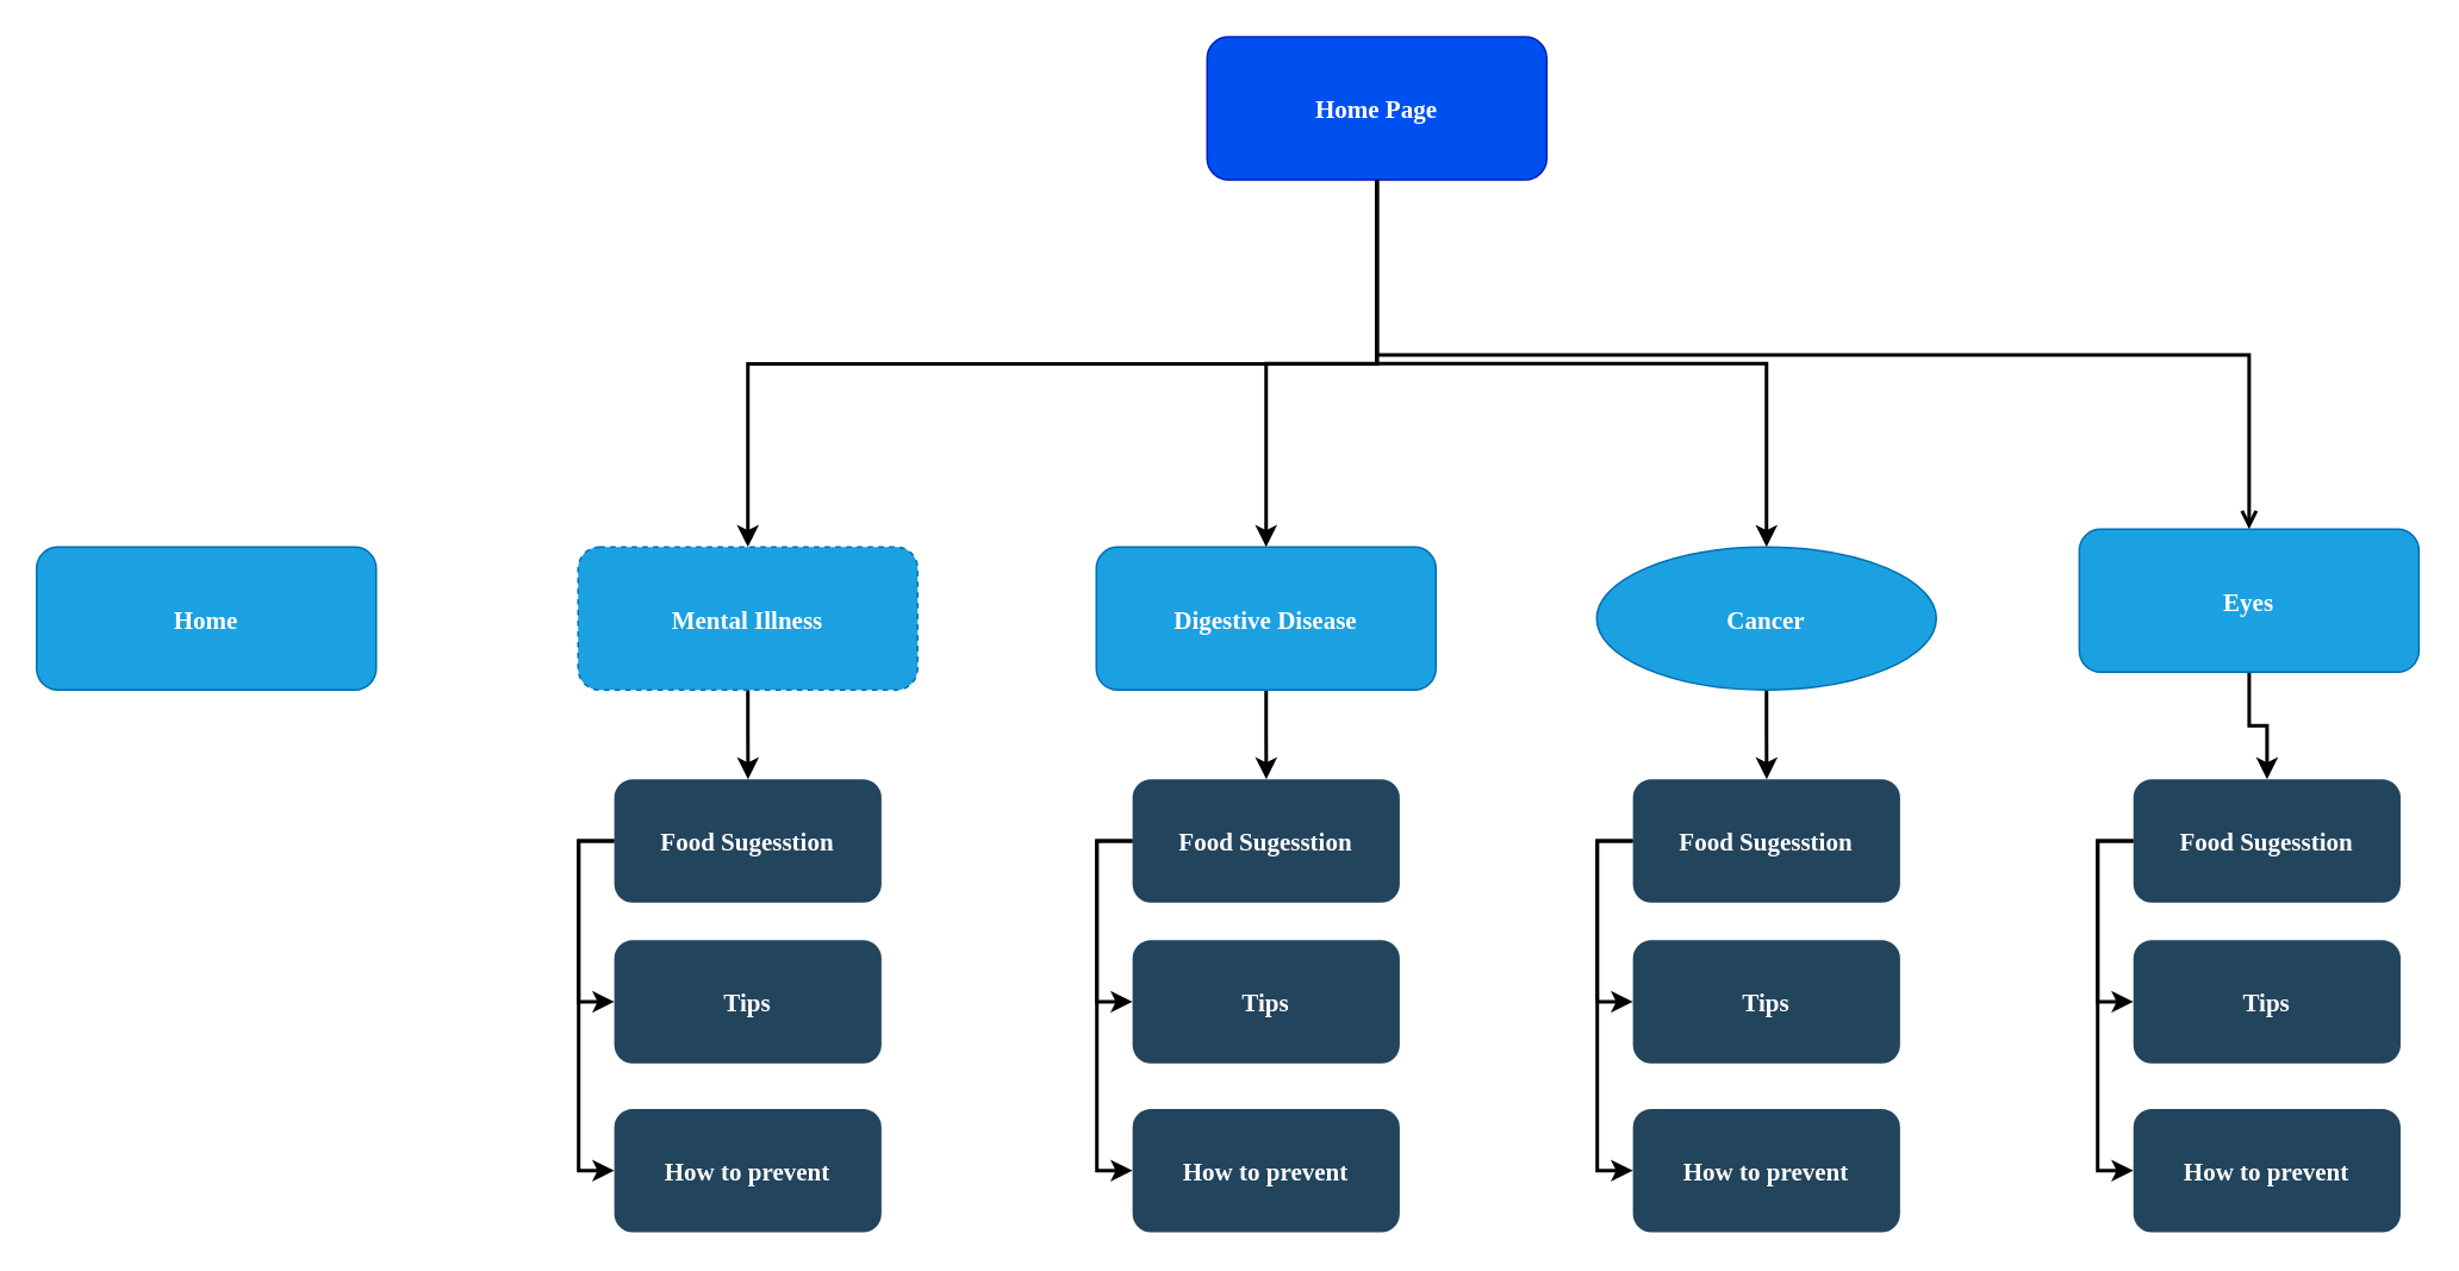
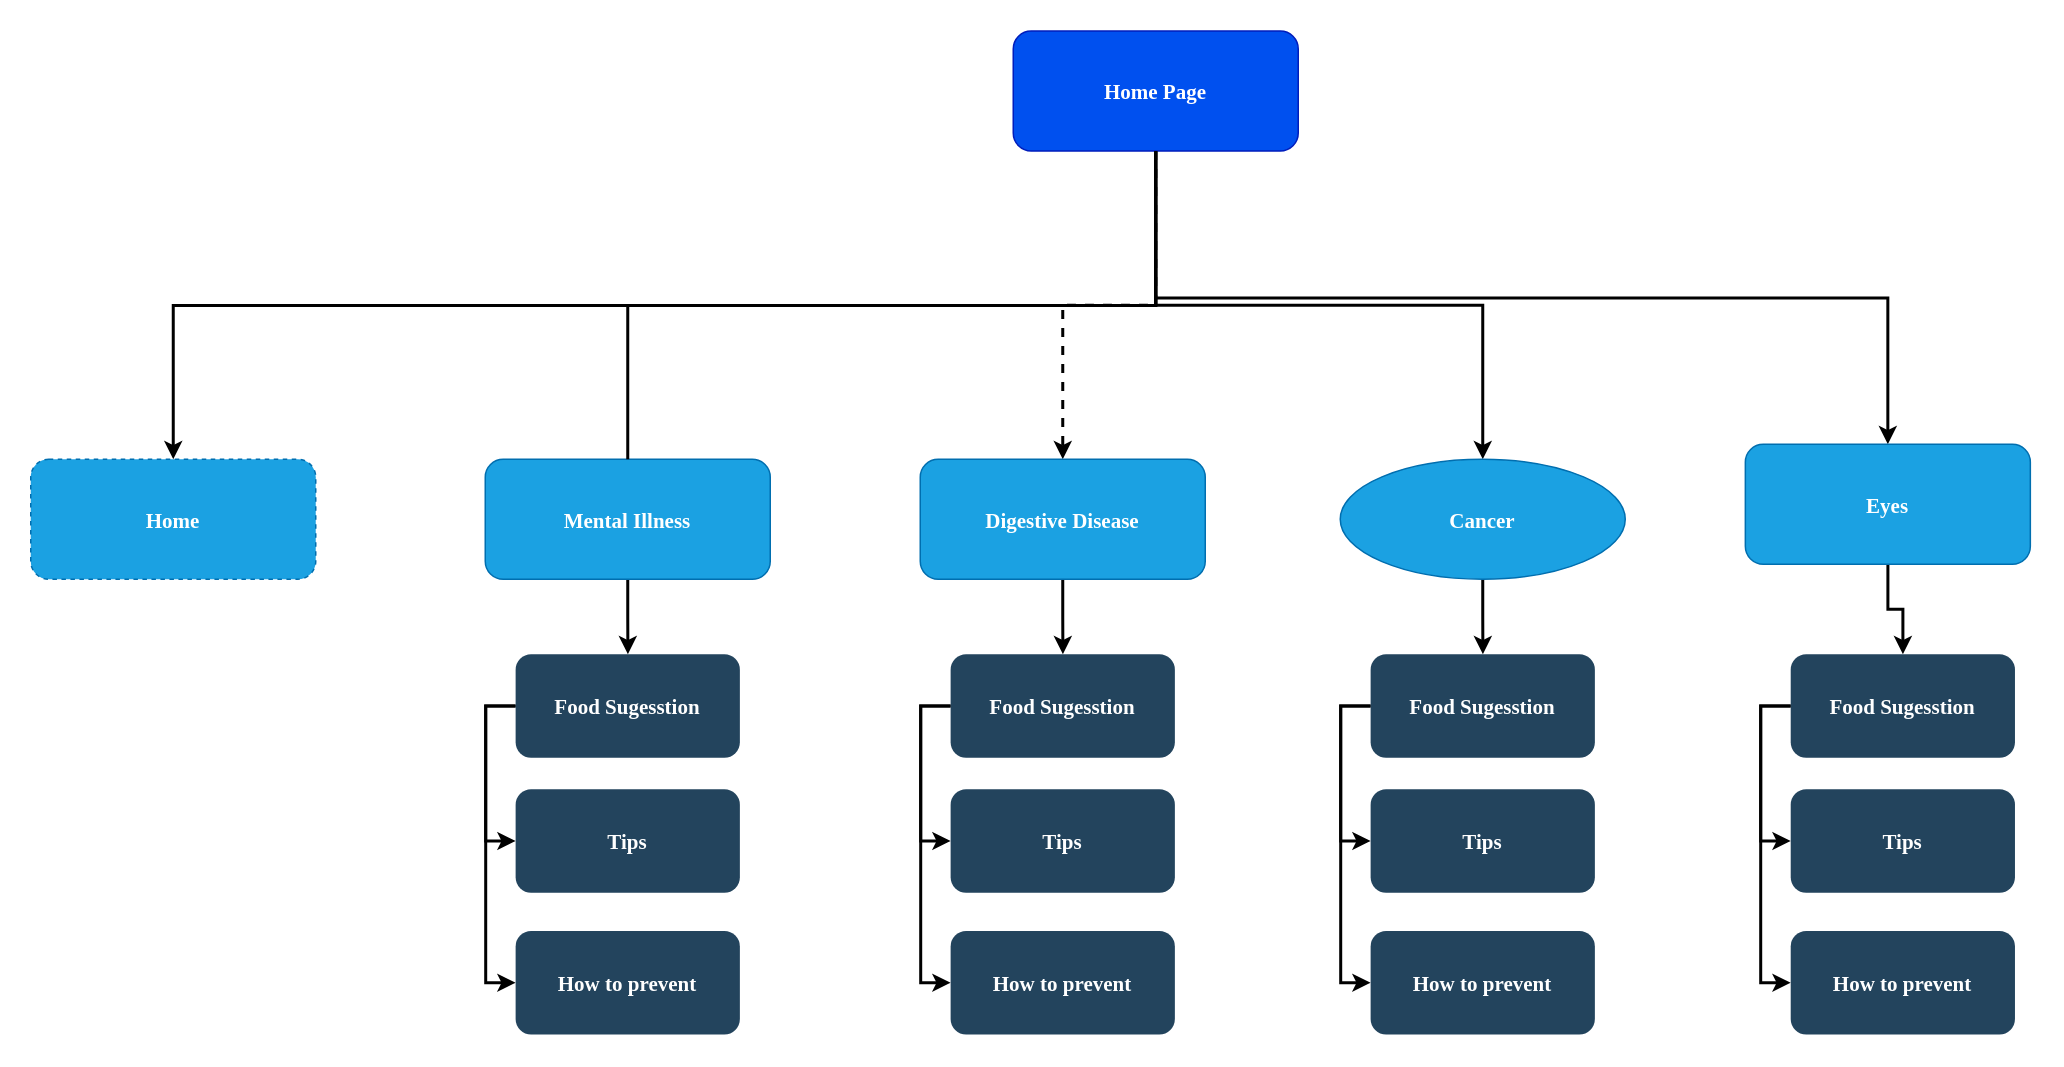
  <mxCell id="0" />
  <mxCell id="1" parent="0" />
- <mxCell id="2" style="edgeStyle=orthogonalEdgeStyle;rounded=0;orthogonalLoop=1;jettySize=auto;html=1;exitX=0.5;exitY=1;exitDx=0;exitDy=0;entryX=0.5;entryY=0;entryDx=0;entryDy=0;strokeWidth=2;" edge="1" parent="1" source="4" target="17"><mxGeometry relative="1" as="geometry" /></mxCell>
+ <mxCell id="2" style="edgeStyle=orthogonalEdgeStyle;rounded=0;orthogonalLoop=1;jettySize=auto;html=1;exitX=0.5;exitY=1;exitDx=0;exitDy=0;entryX=0.5;entryY=0;entryDx=0;entryDy=0;strokeWidth=2;dashed=1;" edge="1" parent="1" source="4" target="17"><mxGeometry relative="1" as="geometry" /></mxCell>
  <mxCell id="3" style="edgeStyle=orthogonalEdgeStyle;rounded=0;orthogonalLoop=1;jettySize=auto;html=1;exitX=0.5;exitY=1;exitDx=0;exitDy=0;entryX=0.5;entryY=0;entryDx=0;entryDy=0;strokeWidth=2;" edge="1" parent="1" source="4" target="24"><mxGeometry relative="1" as="geometry" /></mxCell>
  <mxCell id="4" value="Home Page" style="rounded=1;fillColor=#0050ef;strokeColor=#001DBC;fontStyle=1;fontFamily=Tahoma;fontSize=14;glass=0;fontColor=#ffffff;" parent="1" vertex="1"><mxGeometry x="675" y="20" width="190" height="80" as="geometry" /></mxCell>
- <mxCell id="5" value="" style="edgeStyle=elbowEdgeStyle;elbow=vertical;strokeWidth=2;rounded=0;entryX=0.5;entryY=0;entryDx=0;entryDy=0;endArrow=open;" parent="1" source="4" target="31" edge="1"><mxGeometry x="337" y="215.5" width="100" height="100" as="geometry"><mxPoint x="250" y="285.5" as="sourcePoint" /><mxPoint x="1370" y="305.5" as="targetPoint" /></mxGeometry></mxCell>
+ <mxCell id="5" value="" style="edgeStyle=elbowEdgeStyle;elbow=vertical;strokeWidth=2;rounded=0;entryX=0.5;entryY=0;entryDx=0;entryDy=0;" parent="1" source="4" target="31" edge="1"><mxGeometry x="337" y="215.5" width="100" height="100" as="geometry"><mxPoint x="250" y="285.5" as="sourcePoint" /><mxPoint x="1370" y="305.5" as="targetPoint" /></mxGeometry></mxCell>
  <mxCell id="6" value="" style="edgeStyle=orthogonalEdgeStyle;rounded=0;orthogonalLoop=1;jettySize=auto;html=1;strokeWidth=2;" edge="1" parent="1" source="7" target="11"><mxGeometry relative="1" as="geometry" /></mxCell>
- <mxCell id="7" value="Mental Illness" style="rounded=1;fillColor=#1ba1e2;strokeColor=#006EAF;fontColor=#ffffff;fontStyle=1;fontFamily=Tahoma;fontSize=14;dashed=1;" parent="1" vertex="1"><mxGeometry x="323" y="305.5" width="190" height="80" as="geometry" /></mxCell>
- <mxCell id="8" value="Home" style="rounded=1;fillColor=#1ba1e2;strokeColor=#006EAF;fontColor=#ffffff;fontStyle=1;fontFamily=Tahoma;fontSize=14" parent="1" vertex="1"><mxGeometry x="20" y="305.5" width="190" height="80" as="geometry" /></mxCell>
+ <mxCell id="7" value="Mental Illness" style="rounded=1;fillColor=#1ba1e2;strokeColor=#006EAF;fontColor=#ffffff;fontStyle=1;fontFamily=Tahoma;fontSize=14" parent="1" vertex="1"><mxGeometry x="323" y="305.5" width="190" height="80" as="geometry" /></mxCell>
+ <mxCell id="8" value="Home" style="rounded=1;fillColor=#1ba1e2;strokeColor=#006EAF;fontColor=#ffffff;fontStyle=1;fontFamily=Tahoma;fontSize=14;dashed=1;" parent="1" vertex="1"><mxGeometry x="20" y="305.5" width="190" height="80" as="geometry" /></mxCell>
  <mxCell id="9" style="edgeStyle=orthogonalEdgeStyle;rounded=0;orthogonalLoop=1;jettySize=auto;html=1;exitX=0;exitY=0.5;exitDx=0;exitDy=0;entryX=0;entryY=0.5;entryDx=0;entryDy=0;strokeWidth=2;" edge="1" parent="1" source="11" target="14"><mxGeometry relative="1" as="geometry" /></mxCell>
  <mxCell id="10" style="edgeStyle=orthogonalEdgeStyle;rounded=0;orthogonalLoop=1;jettySize=auto;html=1;exitX=0;exitY=0.5;exitDx=0;exitDy=0;entryX=0;entryY=0.5;entryDx=0;entryDy=0;strokeWidth=2;" edge="1" parent="1" source="11" target="15"><mxGeometry relative="1" as="geometry" /></mxCell>
  <mxCell id="11" value="Food Sugesstion" style="rounded=1;fillColor=#23445D;gradientColor=none;strokeColor=none;fontColor=#FFFFFF;fontStyle=1;fontFamily=Tahoma;fontSize=14;glass=0;shadow=0;" parent="1" vertex="1"><mxGeometry x="343.25" y="435.5" width="149.5" height="69" as="geometry" /></mxCell>
- <mxCell id="12" value="" style="edgeStyle=elbowEdgeStyle;elbow=vertical;strokeWidth=2;rounded=0" parent="1" source="4" target="7" edge="1"><mxGeometry x="347" y="225.5" width="100" height="100" as="geometry"><mxPoint x="775" y="245.5" as="sourcePoint" /><mxPoint x="1380" y="315.5" as="targetPoint" /></mxGeometry></mxCell>
+ <mxCell id="12" value="" style="edgeStyle=elbowEdgeStyle;elbow=vertical;strokeWidth=2;rounded=0;endArrow=none;" parent="1" source="4" target="7" edge="1"><mxGeometry x="347" y="225.5" width="100" height="100" as="geometry"><mxPoint x="775" y="245.5" as="sourcePoint" /><mxPoint x="1380" y="315.5" as="targetPoint" /></mxGeometry></mxCell>
+ <mxCell id="13" value="" style="edgeStyle=elbowEdgeStyle;elbow=vertical;strokeWidth=2;rounded=0" parent="1" source="4" target="8" edge="1"><mxGeometry x="-23" y="135.5" width="100" height="100" as="geometry"><mxPoint x="-110" y="205.5" as="sourcePoint" /><mxPoint x="-10" y="105.5" as="targetPoint" /></mxGeometry></mxCell>
  <mxCell id="14" value="How to prevent" style="rounded=1;fillColor=#23445D;gradientColor=none;strokeColor=none;fontColor=#FFFFFF;fontStyle=1;fontFamily=Tahoma;fontSize=14;glass=0;shadow=0;" vertex="1" parent="1"><mxGeometry x="343.25" y="620" width="149.5" height="69" as="geometry" /></mxCell>
  <mxCell id="15" value="Tips" style="rounded=1;fillColor=#23445D;gradientColor=none;strokeColor=none;fontColor=#FFFFFF;fontStyle=1;fontFamily=Tahoma;fontSize=14;glass=0;shadow=0;" vertex="1" parent="1"><mxGeometry x="343.25" y="525.5" width="149.5" height="69" as="geometry" /></mxCell>
  <mxCell id="16" value="" style="edgeStyle=orthogonalEdgeStyle;rounded=0;orthogonalLoop=1;jettySize=auto;html=1;strokeWidth=2;" edge="1" source="17" target="20" parent="1"><mxGeometry relative="1" as="geometry" /></mxCell>
  <mxCell id="17" value="Digestive Disease" style="rounded=1;fillColor=#1ba1e2;strokeColor=#006EAF;fontColor=#ffffff;fontStyle=1;fontFamily=Tahoma;fontSize=14" vertex="1" parent="1"><mxGeometry x="613" y="305.5" width="190" height="80" as="geometry" /></mxCell>
  <mxCell id="18" style="edgeStyle=orthogonalEdgeStyle;rounded=0;orthogonalLoop=1;jettySize=auto;html=1;exitX=0;exitY=0.5;exitDx=0;exitDy=0;entryX=0;entryY=0.5;entryDx=0;entryDy=0;strokeWidth=2;" edge="1" source="20" target="21" parent="1"><mxGeometry relative="1" as="geometry" /></mxCell>
  <mxCell id="19" style="edgeStyle=orthogonalEdgeStyle;rounded=0;orthogonalLoop=1;jettySize=auto;html=1;exitX=0;exitY=0.5;exitDx=0;exitDy=0;entryX=0;entryY=0.5;entryDx=0;entryDy=0;strokeWidth=2;" edge="1" source="20" target="22" parent="1"><mxGeometry relative="1" as="geometry" /></mxCell>
  <mxCell id="20" value="Food Sugesstion" style="rounded=1;fillColor=#23445D;gradientColor=none;strokeColor=none;fontColor=#FFFFFF;fontStyle=1;fontFamily=Tahoma;fontSize=14;glass=0;shadow=0;" vertex="1" parent="1"><mxGeometry x="633.25" y="435.5" width="149.5" height="69" as="geometry" /></mxCell>
  <mxCell id="21" value="How to prevent" style="rounded=1;fillColor=#23445D;gradientColor=none;strokeColor=none;fontColor=#FFFFFF;fontStyle=1;fontFamily=Tahoma;fontSize=14;glass=0;shadow=0;" vertex="1" parent="1"><mxGeometry x="633.25" y="620" width="149.5" height="69" as="geometry" /></mxCell>
  <mxCell id="22" value="Tips" style="rounded=1;fillColor=#23445D;gradientColor=none;strokeColor=none;fontColor=#FFFFFF;fontStyle=1;fontFamily=Tahoma;fontSize=14;glass=0;shadow=0;" vertex="1" parent="1"><mxGeometry x="633.25" y="525.5" width="149.5" height="69" as="geometry" /></mxCell>
  <mxCell id="23" value="" style="edgeStyle=orthogonalEdgeStyle;rounded=0;orthogonalLoop=1;jettySize=auto;html=1;strokeWidth=2;" edge="1" source="24" target="27" parent="1"><mxGeometry relative="1" as="geometry" /></mxCell>
  <mxCell id="24" value="Cancer" style="ellipse;fillColor=#1ba1e2;strokeColor=#006EAF;fontColor=#ffffff;fontStyle=1;fontFamily=Tahoma;fontSize=14;" vertex="1" parent="1"><mxGeometry x="893" y="305.5" width="190" height="80" as="geometry" /></mxCell>
  <mxCell id="25" style="edgeStyle=orthogonalEdgeStyle;rounded=0;orthogonalLoop=1;jettySize=auto;html=1;exitX=0;exitY=0.5;exitDx=0;exitDy=0;entryX=0;entryY=0.5;entryDx=0;entryDy=0;strokeWidth=2;" edge="1" source="27" target="28" parent="1"><mxGeometry relative="1" as="geometry" /></mxCell>
  <mxCell id="26" style="edgeStyle=orthogonalEdgeStyle;rounded=0;orthogonalLoop=1;jettySize=auto;html=1;exitX=0;exitY=0.5;exitDx=0;exitDy=0;entryX=0;entryY=0.5;entryDx=0;entryDy=0;strokeWidth=2;" edge="1" source="27" target="29" parent="1"><mxGeometry relative="1" as="geometry" /></mxCell>
  <mxCell id="27" value="Food Sugesstion" style="rounded=1;fillColor=#23445D;gradientColor=none;strokeColor=none;fontColor=#FFFFFF;fontStyle=1;fontFamily=Tahoma;fontSize=14;glass=0;shadow=0;" vertex="1" parent="1"><mxGeometry x="913.25" y="435.5" width="149.5" height="69" as="geometry" /></mxCell>
  <mxCell id="28" value="How to prevent" style="rounded=1;fillColor=#23445D;gradientColor=none;strokeColor=none;fontColor=#FFFFFF;fontStyle=1;fontFamily=Tahoma;fontSize=14;glass=0;shadow=0;" vertex="1" parent="1"><mxGeometry x="913.25" y="620" width="149.5" height="69" as="geometry" /></mxCell>
  <mxCell id="29" value="Tips" style="rounded=1;fillColor=#23445D;gradientColor=none;strokeColor=none;fontColor=#FFFFFF;fontStyle=1;fontFamily=Tahoma;fontSize=14;glass=0;shadow=0;" vertex="1" parent="1"><mxGeometry x="913.25" y="525.5" width="149.5" height="69" as="geometry" /></mxCell>
  <mxCell id="30" value="" style="edgeStyle=orthogonalEdgeStyle;rounded=0;orthogonalLoop=1;jettySize=auto;html=1;strokeWidth=2;" edge="1" source="31" target="34" parent="1"><mxGeometry relative="1" as="geometry" /></mxCell>
  <mxCell id="31" value="Eyes" style="rounded=1;fillColor=#1ba1e2;strokeColor=#006EAF;fontColor=#ffffff;fontStyle=1;fontFamily=Tahoma;fontSize=14" vertex="1" parent="1"><mxGeometry x="1163.06" y="295.5" width="190" height="80" as="geometry" /></mxCell>
  <mxCell id="32" style="edgeStyle=orthogonalEdgeStyle;rounded=0;orthogonalLoop=1;jettySize=auto;html=1;exitX=0;exitY=0.5;exitDx=0;exitDy=0;entryX=0;entryY=0.5;entryDx=0;entryDy=0;strokeWidth=2;" edge="1" source="34" target="35" parent="1"><mxGeometry relative="1" as="geometry" /></mxCell>
  <mxCell id="33" style="edgeStyle=orthogonalEdgeStyle;rounded=0;orthogonalLoop=1;jettySize=auto;html=1;exitX=0;exitY=0.5;exitDx=0;exitDy=0;entryX=0;entryY=0.5;entryDx=0;entryDy=0;strokeWidth=2;" edge="1" source="34" target="36" parent="1"><mxGeometry relative="1" as="geometry" /></mxCell>
  <mxCell id="34" value="Food Sugesstion" style="rounded=1;fillColor=#23445D;gradientColor=none;strokeColor=none;fontColor=#FFFFFF;fontStyle=1;fontFamily=Tahoma;fontSize=14;glass=0;shadow=0;" vertex="1" parent="1"><mxGeometry x="1193.31" y="435.5" width="149.5" height="69" as="geometry" /></mxCell>
  <mxCell id="35" value="How to prevent" style="rounded=1;fillColor=#23445D;gradientColor=none;strokeColor=none;fontColor=#FFFFFF;fontStyle=1;fontFamily=Tahoma;fontSize=14;glass=0;shadow=0;" vertex="1" parent="1"><mxGeometry x="1193.31" y="620" width="149.5" height="69" as="geometry" /></mxCell>
  <mxCell id="36" value="Tips" style="rounded=1;fillColor=#23445D;gradientColor=none;strokeColor=none;fontColor=#FFFFFF;fontStyle=1;fontFamily=Tahoma;fontSize=14;glass=0;shadow=0;" vertex="1" parent="1"><mxGeometry x="1193.31" y="525.5" width="149.5" height="69" as="geometry" /></mxCell>
